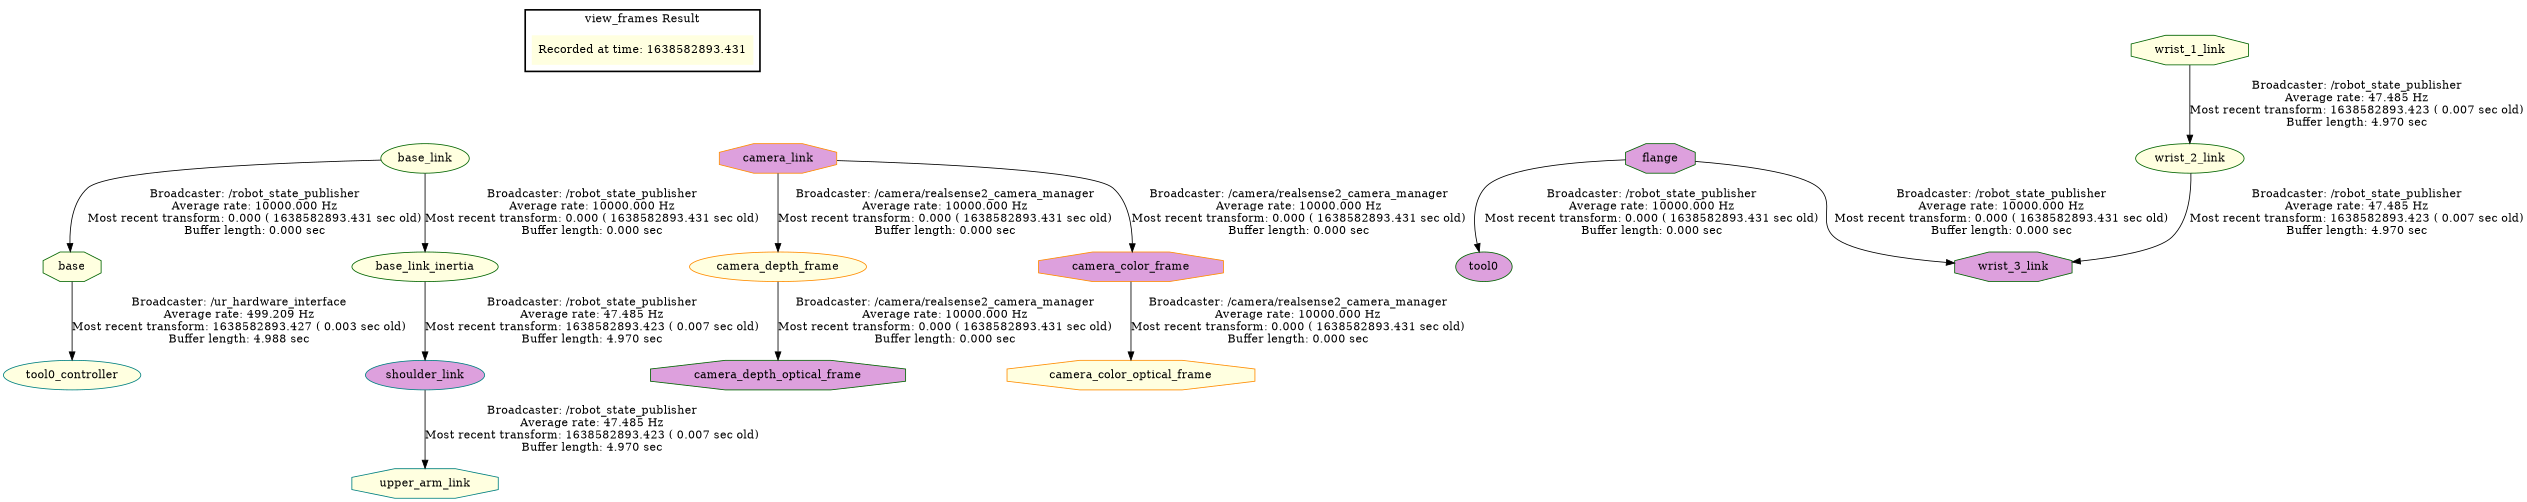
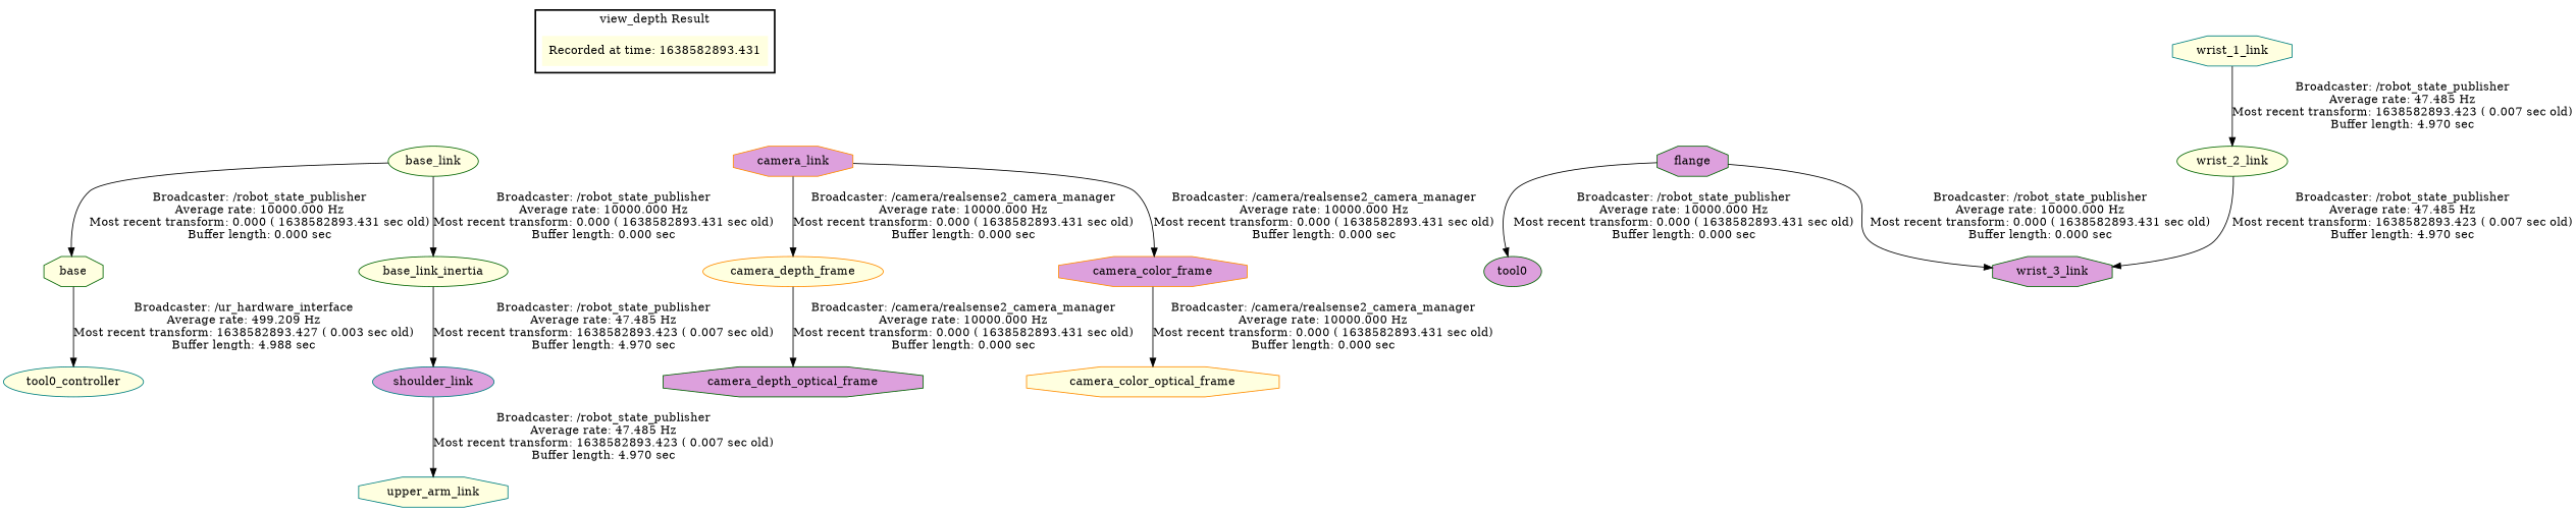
  digraph {
    node [color=darkgreen fillcolor=lightyellow shape=octagon style=filled]
    "Recorded at time: 1638582893.431" [color=darkorange shape=plaintext]
    base_link [shape=ellipse]
    camera_link [color=darkorange fillcolor=plum]
    base
    base_link_inertia [shape=ellipse]
    tool0_controller [color=teal shape=ellipse]
    shoulder_link [color=teal fillcolor=plum shape=ellipse]
    upper_arm_link [color=teal]
    flange [fillcolor=plum]
    tool0 [fillcolor=plum shape=ellipse]
    wrist_3_link [fillcolor=plum]
    wrist_2_link [shape=ellipse]
    camera_depth_frame [color=darkorange shape=ellipse]
    camera_color_frame [color=darkorange fillcolor=plum]
    camera_depth_optical_frame [fillcolor=plum]
    camera_color_optical_frame [color=darkorange]
-   wrist_1_link
+   wrist_1_link [color=teal]
    subgraph cluster_1 {
      color=black
-     label="view_frames Result"
+     label="view_depth Result"
      style=bold
      "Recorded at time: 1638582893.431"
    }
    "Recorded at time: 1638582893.431" -> base_link [style=invis]
    "Recorded at time: 1638582893.431" -> camera_link [style=invis]
    base_link -> base [label="Broadcaster: /robot_state_publisher\nAverage rate: 10000.000 Hz\nMost recent transform: 0.000 ( 1638582893.431 sec old)\nBuffer length: 0.000 sec\n"]
    base_link -> base_link_inertia [label="Broadcaster: /robot_state_publisher\nAverage rate: 10000.000 Hz\nMost recent transform: 0.000 ( 1638582893.431 sec old)\nBuffer length: 0.000 sec\n"]
    camera_link -> camera_depth_frame [label="Broadcaster: /camera/realsense2_camera_manager\nAverage rate: 10000.000 Hz\nMost recent transform: 0.000 ( 1638582893.431 sec old)\nBuffer length: 0.000 sec\n"]
    camera_link -> camera_color_frame [label="Broadcaster: /camera/realsense2_camera_manager\nAverage rate: 10000.000 Hz\nMost recent transform: 0.000 ( 1638582893.431 sec old)\nBuffer length: 0.000 sec\n"]
    base -> tool0_controller [label="Broadcaster: /ur_hardware_interface\nAverage rate: 499.209 Hz\nMost recent transform: 1638582893.427 ( 0.003 sec old)\nBuffer length: 4.988 sec\n"]
    base_link_inertia -> shoulder_link [label="Broadcaster: /robot_state_publisher\nAverage rate: 47.485 Hz\nMost recent transform: 1638582893.423 ( 0.007 sec old)\nBuffer length: 4.970 sec\n"]
    shoulder_link -> upper_arm_link [label="Broadcaster: /robot_state_publisher\nAverage rate: 47.485 Hz\nMost recent transform: 1638582893.423 ( 0.007 sec old)\nBuffer length: 4.970 sec\n"]
    flange -> tool0 [label="Broadcaster: /robot_state_publisher\nAverage rate: 10000.000 Hz\nMost recent transform: 0.000 ( 1638582893.431 sec old)\nBuffer length: 0.000 sec\n"]
    flange -> wrist_3_link [label="Broadcaster: /robot_state_publisher\nAverage rate: 10000.000 Hz\nMost recent transform: 0.000 ( 1638582893.431 sec old)\nBuffer length: 0.000 sec\n"]
    wrist_2_link -> wrist_3_link [label="Broadcaster: /robot_state_publisher\nAverage rate: 47.485 Hz\nMost recent transform: 1638582893.423 ( 0.007 sec old)\nBuffer length: 4.970 sec\n"]
    camera_depth_frame -> camera_depth_optical_frame [label="Broadcaster: /camera/realsense2_camera_manager\nAverage rate: 10000.000 Hz\nMost recent transform: 0.000 ( 1638582893.431 sec old)\nBuffer length: 0.000 sec\n"]
    camera_color_frame -> camera_color_optical_frame [label="Broadcaster: /camera/realsense2_camera_manager\nAverage rate: 10000.000 Hz\nMost recent transform: 0.000 ( 1638582893.431 sec old)\nBuffer length: 0.000 sec\n"]
    wrist_1_link -> wrist_2_link [label="Broadcaster: /robot_state_publisher\nAverage rate: 47.485 Hz\nMost recent transform: 1638582893.423 ( 0.007 sec old)\nBuffer length: 4.970 sec\n"]
  }
